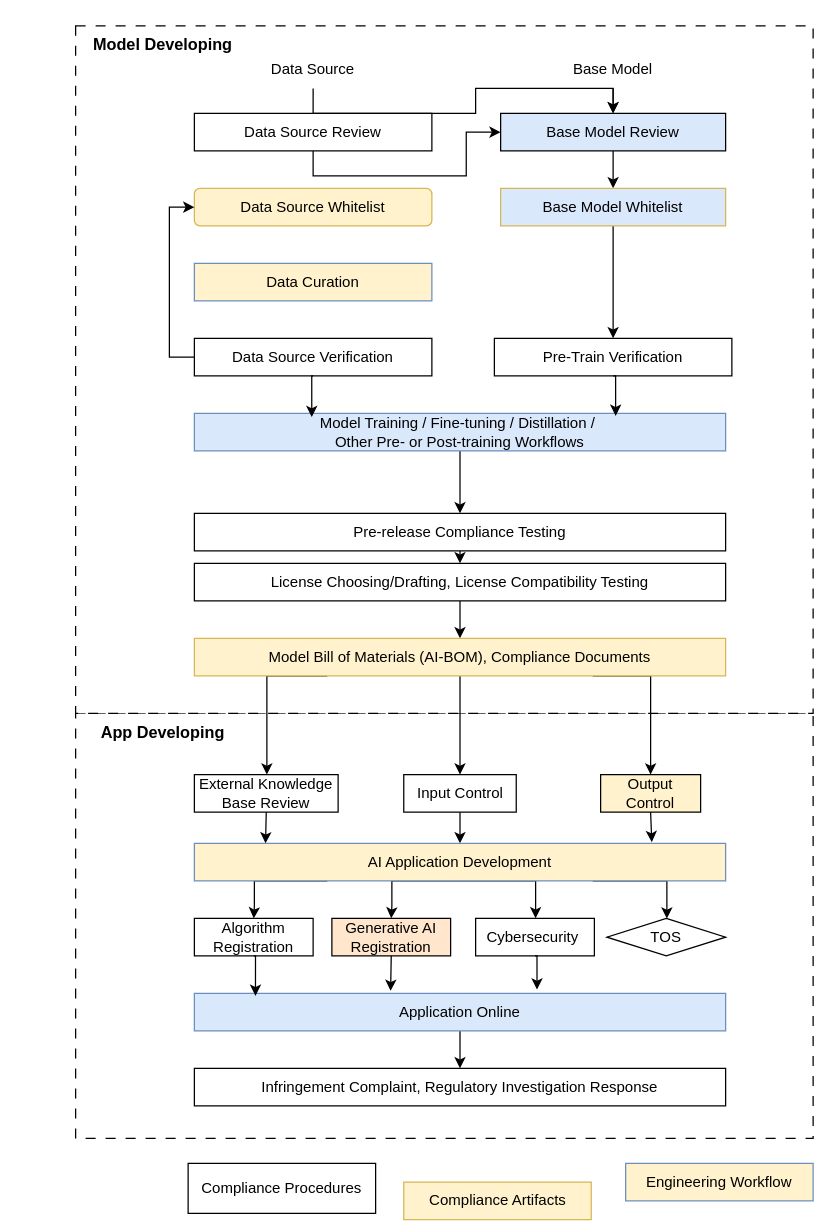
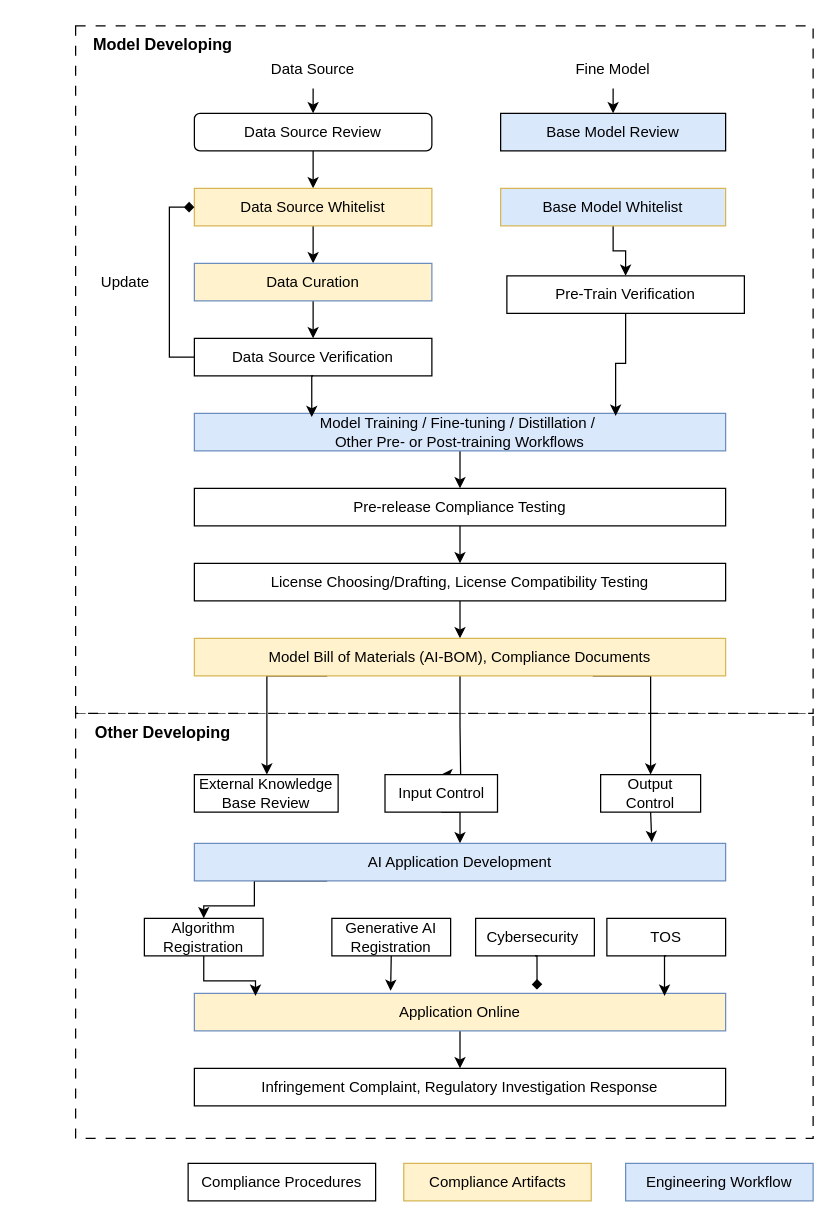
  <mxCell id="0" />
  <mxCell id="1" parent="0" />
  <mxCell id="2" value="" style="rounded=0;whiteSpace=wrap;html=1;dashed=1;dashPattern=8 8;" vertex="1" parent="1"><mxGeometry x="60" y="570" width="590" height="340" as="geometry" /></mxCell>
  <mxCell id="3" value="" style="rounded=0;whiteSpace=wrap;html=1;dashed=1;dashPattern=8 8;" vertex="1" parent="1"><mxGeometry x="60" y="20" width="590" height="550" as="geometry" /></mxCell>
- <mxCell id="4" style="edgeStyle=orthogonalEdgeStyle;rounded=0;orthogonalLoop=1;jettySize=auto;html=1;exitX=0.5;exitY=1;exitDx=0;exitDy=0;" edge="1" parent="1" source="5" target="11"><mxGeometry relative="1" as="geometry" /></mxCell>
+ <mxCell id="4" style="edgeStyle=orthogonalEdgeStyle;rounded=0;orthogonalLoop=1;jettySize=auto;html=1;exitX=0.5;exitY=1;exitDx=0;exitDy=0;entryX=0.5;entryY=0;entryDx=0;entryDy=0;" edge="1" parent="1" source="5" target="9"><mxGeometry relative="1" as="geometry" /></mxCell>
  <mxCell id="5" value="Data Source" style="text;html=1;align=center;verticalAlign=middle;whiteSpace=wrap;rounded=0;" vertex="1" parent="1"><mxGeometry x="140" y="40" width="220" height="30" as="geometry" /></mxCell>
  <mxCell id="6" style="edgeStyle=orthogonalEdgeStyle;rounded=0;orthogonalLoop=1;jettySize=auto;html=1;exitX=0.5;exitY=1;exitDx=0;exitDy=0;entryX=0.5;entryY=0;entryDx=0;entryDy=0;" edge="1" parent="1" source="7" target="11"><mxGeometry relative="1" as="geometry" /></mxCell>
- <mxCell id="7" value="Base Model" style="text;html=1;align=center;verticalAlign=middle;whiteSpace=wrap;rounded=0;" vertex="1" parent="1"><mxGeometry x="390" y="40" width="200" height="30" as="geometry" /></mxCell>
- <mxCell id="8" style="edgeStyle=orthogonalEdgeStyle;rounded=0;orthogonalLoop=1;jettySize=auto;html=1;exitX=0.5;exitY=1;exitDx=0;exitDy=0;" edge="1" parent="1" source="9" target="11"><mxGeometry relative="1" as="geometry" /></mxCell>
- <mxCell id="9" value="Data Source Review" style="rounded=0;whiteSpace=wrap;html=1;" vertex="1" parent="1"><mxGeometry x="155" y="90" width="190" height="30" as="geometry" /></mxCell>
- <mxCell id="10" style="edgeStyle=orthogonalEdgeStyle;rounded=0;orthogonalLoop=1;jettySize=auto;html=1;exitX=0.5;exitY=1;exitDx=0;exitDy=0;entryX=0.5;entryY=0;entryDx=0;entryDy=0;" edge="1" parent="1" source="11" target="15"><mxGeometry relative="1" as="geometry" /></mxCell>
+ <mxCell id="7" value="Fine Model" style="text;html=1;align=center;verticalAlign=middle;whiteSpace=wrap;rounded=0;" vertex="1" parent="1"><mxGeometry x="390" y="40" width="200" height="30" as="geometry" /></mxCell>
+ <mxCell id="8" style="edgeStyle=orthogonalEdgeStyle;rounded=0;orthogonalLoop=1;jettySize=auto;html=1;exitX=0.5;exitY=1;exitDx=0;exitDy=0;entryX=0.5;entryY=0;entryDx=0;entryDy=0;" edge="1" parent="1" source="9" target="13"><mxGeometry relative="1" as="geometry" /></mxCell>
+ <mxCell id="9" value="Data Source Review" style="whiteSpace=wrap;html=1;rounded=1;" vertex="1" parent="1"><mxGeometry x="155" y="90" width="190" height="30" as="geometry" /></mxCell>
  <mxCell id="11" value="Base Model Review" style="rounded=0;whiteSpace=wrap;html=1;fillColor=#dae8fc;" vertex="1" parent="1"><mxGeometry x="400" y="90" width="180" height="30" as="geometry" /></mxCell>
- <mxCell id="13" value="Data Source Whitelist" style="whiteSpace=wrap;html=1;fillColor=#fff2cc;strokeColor=#d6b656;rounded=1;" vertex="1" parent="1"><mxGeometry x="155" y="150" width="190" height="30" as="geometry" /></mxCell>
+ <mxCell id="12" style="edgeStyle=orthogonalEdgeStyle;rounded=0;orthogonalLoop=1;jettySize=auto;html=1;exitX=0.5;exitY=1;exitDx=0;exitDy=0;entryX=0.5;entryY=0;entryDx=0;entryDy=0;" edge="1" parent="1" source="13" target="17"><mxGeometry relative="1" as="geometry" /></mxCell>
+ <mxCell id="13" value="Data Source Whitelist" style="rounded=0;whiteSpace=wrap;html=1;fillColor=#fff2cc;strokeColor=#d6b656;" vertex="1" parent="1"><mxGeometry x="155" y="150" width="190" height="30" as="geometry" /></mxCell>
  <mxCell id="14" style="edgeStyle=orthogonalEdgeStyle;rounded=0;orthogonalLoop=1;jettySize=auto;html=1;exitX=0.5;exitY=1;exitDx=0;exitDy=0;entryX=0.5;entryY=0;entryDx=0;entryDy=0;" edge="1" parent="1" source="15" target="20"><mxGeometry relative="1" as="geometry" /></mxCell>
  <mxCell id="15" value="Base Model Whitelist" style="rounded=0;whiteSpace=wrap;html=1;fillColor=#dae8fc;strokeColor=#d6b656;" vertex="1" parent="1"><mxGeometry x="400" y="150" width="180" height="30" as="geometry" /></mxCell>
+ <mxCell id="16" style="edgeStyle=orthogonalEdgeStyle;rounded=0;orthogonalLoop=1;jettySize=auto;html=1;exitX=0.5;exitY=1;exitDx=0;exitDy=0;entryX=0.5;entryY=0;entryDx=0;entryDy=0;" edge="1" parent="1" source="17" target="19"><mxGeometry relative="1" as="geometry" /></mxCell>
  <mxCell id="17" value="Data Curation" style="rounded=0;whiteSpace=wrap;html=1;fillColor=#fff2cc;strokeColor=#6c8ebf;" vertex="1" parent="1"><mxGeometry x="155" y="210" width="190" height="30" as="geometry" /></mxCell>
- <mxCell id="18" style="edgeStyle=orthogonalEdgeStyle;rounded=0;orthogonalLoop=1;jettySize=auto;html=1;entryX=0;entryY=0.5;entryDx=0;entryDy=0;" edge="1" parent="1" source="19" target="13"><mxGeometry relative="1" as="geometry"><Array as="points"><mxPoint x="135" y="285" /><mxPoint x="135" y="165" /></Array></mxGeometry></mxCell>
+ <mxCell id="18" style="edgeStyle=orthogonalEdgeStyle;rounded=0;orthogonalLoop=1;jettySize=auto;html=1;entryX=0;entryY=0.5;entryDx=0;entryDy=0;endArrow=diamond;" edge="1" parent="1" source="19" target="13"><mxGeometry relative="1" as="geometry"><Array as="points"><mxPoint x="135" y="285" /><mxPoint x="135" y="165" /></Array></mxGeometry></mxCell>
  <mxCell id="19" value="Data Source Verification" style="rounded=0;whiteSpace=wrap;html=1;" vertex="1" parent="1"><mxGeometry x="155" y="270" width="190" height="30" as="geometry" /></mxCell>
- <mxCell id="20" value="Pre-Train Verification" style="rounded=0;whiteSpace=wrap;html=1;" vertex="1" parent="1"><mxGeometry x="395" y="270" width="190" height="30" as="geometry" /></mxCell>
+ <mxCell id="20" value="Pre-Train Verification" style="rounded=0;whiteSpace=wrap;html=1;" vertex="1" parent="1"><mxGeometry x="405" y="220" width="190" height="30" as="geometry" /></mxCell>
+ <mxCell id="21" value="Update" style="text;html=1;align=center;verticalAlign=middle;whiteSpace=wrap;rounded=0;" vertex="1" parent="1"><mxGeometry x="70" y="210" width="60" height="30" as="geometry" /></mxCell>
  <mxCell id="22" style="edgeStyle=orthogonalEdgeStyle;rounded=0;orthogonalLoop=1;jettySize=auto;html=1;exitX=0.5;exitY=1;exitDx=0;exitDy=0;entryX=0.5;entryY=0;entryDx=0;entryDy=0;" edge="1" parent="1" source="23" target="27"><mxGeometry relative="1" as="geometry" /></mxCell>
  <mxCell id="23" value="Model Training / Fine-tuning / Distillation /&amp;nbsp;&lt;div&gt;Other Pre- or Post-training Workflows&lt;/div&gt;" style="rounded=0;whiteSpace=wrap;html=1;fillColor=#dae8fc;strokeColor=#6c8ebf;" vertex="1" parent="1"><mxGeometry x="155" y="330" width="425" height="30" as="geometry" /></mxCell>
  <mxCell id="24" style="edgeStyle=orthogonalEdgeStyle;rounded=0;orthogonalLoop=1;jettySize=auto;html=1;exitX=0.5;exitY=1;exitDx=0;exitDy=0;entryX=0.793;entryY=0.067;entryDx=0;entryDy=0;entryPerimeter=0;" edge="1" parent="1" source="20" target="23"><mxGeometry relative="1" as="geometry" /></mxCell>
  <mxCell id="25" style="edgeStyle=orthogonalEdgeStyle;rounded=0;orthogonalLoop=1;jettySize=auto;html=1;exitX=0.5;exitY=1;exitDx=0;exitDy=0;entryX=0.221;entryY=0.1;entryDx=0;entryDy=0;entryPerimeter=0;" edge="1" parent="1" source="19" target="23"><mxGeometry relative="1" as="geometry" /></mxCell>
  <mxCell id="26" style="edgeStyle=orthogonalEdgeStyle;rounded=0;orthogonalLoop=1;jettySize=auto;html=1;exitX=0.5;exitY=1;exitDx=0;exitDy=0;entryX=0.5;entryY=0;entryDx=0;entryDy=0;" edge="1" parent="1" source="27" target="29"><mxGeometry relative="1" as="geometry" /></mxCell>
- <mxCell id="27" value="Pre-release Compliance Testing" style="rounded=0;whiteSpace=wrap;html=1;" vertex="1" parent="1"><mxGeometry x="155" y="410" width="425" height="30" as="geometry" /></mxCell>
+ <mxCell id="27" value="Pre-release Compliance Testing" style="rounded=0;whiteSpace=wrap;html=1;" vertex="1" parent="1"><mxGeometry x="155" y="390" width="425" height="30" as="geometry" /></mxCell>
  <mxCell id="28" style="edgeStyle=orthogonalEdgeStyle;rounded=0;orthogonalLoop=1;jettySize=auto;html=1;exitX=0.5;exitY=1;exitDx=0;exitDy=0;entryX=0.5;entryY=0;entryDx=0;entryDy=0;" edge="1" parent="1" source="29" target="33"><mxGeometry relative="1" as="geometry" /></mxCell>
  <mxCell id="29" value="License Choosing/Drafting, License Compatibility Testing" style="rounded=0;whiteSpace=wrap;html=1;" vertex="1" parent="1"><mxGeometry x="155" y="450" width="425" height="30" as="geometry" /></mxCell>
  <mxCell id="30" style="edgeStyle=orthogonalEdgeStyle;rounded=0;orthogonalLoop=1;jettySize=auto;html=1;exitX=0.5;exitY=1;exitDx=0;exitDy=0;entryX=0.5;entryY=0;entryDx=0;entryDy=0;" edge="1" parent="1" source="33" target="38"><mxGeometry relative="1" as="geometry"><Array as="points"><mxPoint x="368" y="580" /><mxPoint x="368" y="580" /></Array></mxGeometry></mxCell>
  <mxCell id="31" style="edgeStyle=orthogonalEdgeStyle;rounded=0;orthogonalLoop=1;jettySize=auto;html=1;exitX=0.75;exitY=1;exitDx=0;exitDy=0;entryX=0.5;entryY=0;entryDx=0;entryDy=0;" edge="1" parent="1" source="33" target="36"><mxGeometry relative="1" as="geometry"><Array as="points"><mxPoint x="520" y="540" /></Array></mxGeometry></mxCell>
  <mxCell id="32" style="edgeStyle=orthogonalEdgeStyle;rounded=0;orthogonalLoop=1;jettySize=auto;html=1;exitX=0.25;exitY=1;exitDx=0;exitDy=0;" edge="1" parent="1" source="33" target="35"><mxGeometry relative="1" as="geometry"><Array as="points"><mxPoint x="213" y="540" /></Array></mxGeometry></mxCell>
  <mxCell id="33" value="Model Bill of Materials (AI-BOM), Compliance Documents" style="rounded=0;whiteSpace=wrap;html=1;fillColor=#fff2cc;strokeColor=#d6b656;" vertex="1" parent="1"><mxGeometry x="155" y="510" width="425" height="30" as="geometry" /></mxCell>
  <mxCell id="34" value="Model Developing" style="text;html=1;align=center;verticalAlign=middle;whiteSpace=wrap;rounded=0;fontStyle=1;fontSize=13;" vertex="1" parent="1"><mxGeometry y="20" width="220" height="30" as="geometry" x="20" /></mxCell>
  <mxCell id="35" value="External Knowledge Base Review" style="rounded=0;whiteSpace=wrap;html=1;" vertex="1" parent="1"><mxGeometry x="155" y="619" width="115" height="30" as="geometry" /></mxCell>
- <mxCell id="36" value="Output Control" style="rounded=0;whiteSpace=wrap;html=1;fillColor=#fff2cc;" vertex="1" parent="1"><mxGeometry x="480" y="619" width="80" height="30" as="geometry" /></mxCell>
+ <mxCell id="36" value="Output Control" style="rounded=0;whiteSpace=wrap;html=1;" vertex="1" parent="1"><mxGeometry x="480" y="619" width="80" height="30" as="geometry" /></mxCell>
  <mxCell id="37" style="edgeStyle=orthogonalEdgeStyle;rounded=0;orthogonalLoop=1;jettySize=auto;html=1;exitX=0.5;exitY=1;exitDx=0;exitDy=0;entryX=0.5;entryY=0;entryDx=0;entryDy=0;" edge="1" parent="1" source="38" target="43"><mxGeometry relative="1" as="geometry" /></mxCell>
- <mxCell id="38" value="Input Control" style="rounded=0;whiteSpace=wrap;html=1;" vertex="1" parent="1"><mxGeometry x="322.5" y="619" width="90" height="30" as="geometry" /></mxCell>
+ <mxCell id="38" value="Input Control" style="rounded=0;whiteSpace=wrap;html=1;" vertex="1" parent="1"><mxGeometry x="307.5" y="619" width="90" height="30" as="geometry" /></mxCell>
  <mxCell id="39" style="edgeStyle=orthogonalEdgeStyle;rounded=0;orthogonalLoop=1;jettySize=auto;html=1;exitX=0.25;exitY=1;exitDx=0;exitDy=0;entryX=0.5;entryY=0;entryDx=0;entryDy=0;" edge="1" parent="1" source="43" target="46"><mxGeometry relative="1" as="geometry"><Array as="points"><mxPoint x="203" y="704" /><mxPoint x="203" y="724" /></Array></mxGeometry></mxCell>
- <mxCell id="40" style="edgeStyle=orthogonalEdgeStyle;rounded=0;orthogonalLoop=1;jettySize=auto;html=1;exitX=0.5;exitY=1;exitDx=0;exitDy=0;entryX=0.5;entryY=0;entryDx=0;entryDy=0;" edge="1" parent="1" source="43" target="47"><mxGeometry relative="1" as="geometry"><Array as="points"><mxPoint x="313" y="704" /><mxPoint x="313" y="724" /></Array></mxGeometry></mxCell>
- <mxCell id="41" style="edgeStyle=orthogonalEdgeStyle;rounded=0;orthogonalLoop=1;jettySize=auto;html=1;exitX=0.5;exitY=1;exitDx=0;exitDy=0;" edge="1" parent="1" source="43" target="48"><mxGeometry relative="1" as="geometry"><Array as="points"><mxPoint x="428" y="704" /></Array></mxGeometry></mxCell>
- <mxCell id="42" style="edgeStyle=orthogonalEdgeStyle;rounded=0;orthogonalLoop=1;jettySize=auto;html=1;exitX=0.75;exitY=1;exitDx=0;exitDy=0;" edge="1" parent="1" source="43" target="49"><mxGeometry relative="1" as="geometry"><Array as="points"><mxPoint x="533" y="704" /></Array></mxGeometry></mxCell>
- <mxCell id="43" value="AI Application Development" style="rounded=0;whiteSpace=wrap;html=1;fillColor=#fff2cc;strokeColor=#6c8ebf;" vertex="1" parent="1"><mxGeometry x="155" y="674" width="425" height="30" as="geometry" /></mxCell>
- <mxCell id="44" style="edgeStyle=orthogonalEdgeStyle;rounded=0;orthogonalLoop=1;jettySize=auto;html=1;exitX=0.5;exitY=1;exitDx=0;exitDy=0;entryX=0.134;entryY=0;entryDx=0;entryDy=0;entryPerimeter=0;" edge="1" parent="1" source="35" target="43"><mxGeometry relative="1" as="geometry" /></mxCell>
+ <mxCell id="43" value="AI Application Development" style="rounded=0;whiteSpace=wrap;html=1;fillColor=#dae8fc;strokeColor=#6c8ebf;" vertex="1" parent="1"><mxGeometry x="155" y="674" width="425" height="30" as="geometry" /></mxCell>
  <mxCell id="45" style="edgeStyle=orthogonalEdgeStyle;rounded=0;orthogonalLoop=1;jettySize=auto;html=1;exitX=0.5;exitY=1;exitDx=0;exitDy=0;entryX=0.861;entryY=-0.033;entryDx=0;entryDy=0;entryPerimeter=0;" edge="1" parent="1" source="36" target="43"><mxGeometry relative="1" as="geometry" /></mxCell>
- <mxCell id="46" value="Algorithm Registration" style="rounded=0;whiteSpace=wrap;html=1;" vertex="1" parent="1"><mxGeometry x="155" y="734" width="95" height="30" as="geometry" /></mxCell>
- <mxCell id="47" value="Generative AI Registration" style="rounded=0;whiteSpace=wrap;html=1;fillColor=#ffe6cc;" vertex="1" parent="1"><mxGeometry x="265" y="734" width="95" height="30" as="geometry" /></mxCell>
+ <mxCell id="46" value="Algorithm Registration" style="rounded=0;whiteSpace=wrap;html=1;" vertex="1" parent="1"><mxGeometry x="115" y="734" width="95" height="30" as="geometry" /></mxCell>
+ <mxCell id="47" value="Generative AI Registration" style="rounded=0;whiteSpace=wrap;html=1;" vertex="1" parent="1"><mxGeometry x="265" y="734" width="95" height="30" as="geometry" /></mxCell>
  <mxCell id="48" value="Cybersecurity&amp;nbsp;" style="rounded=0;whiteSpace=wrap;html=1;" vertex="1" parent="1"><mxGeometry x="380" y="734" width="95" height="30" as="geometry" /></mxCell>
- <mxCell id="49" value="TOS" style="rhombus;whiteSpace=wrap;html=1;" vertex="1" parent="1"><mxGeometry x="485" y="734" width="95" height="30" as="geometry" /></mxCell>
+ <mxCell id="49" value="TOS" style="rounded=0;whiteSpace=wrap;html=1;" vertex="1" parent="1"><mxGeometry x="485" y="734" width="95" height="30" as="geometry" /></mxCell>
  <mxCell id="50" style="edgeStyle=orthogonalEdgeStyle;rounded=0;orthogonalLoop=1;jettySize=auto;html=1;exitX=0.5;exitY=1;exitDx=0;exitDy=0;entryX=0.5;entryY=0;entryDx=0;entryDy=0;" edge="1" parent="1" source="51" target="56"><mxGeometry relative="1" as="geometry" /></mxCell>
- <mxCell id="51" value="Application Online" style="rounded=0;whiteSpace=wrap;html=1;fillColor=#dae8fc;strokeColor=#6c8ebf;" vertex="1" parent="1"><mxGeometry x="155" y="794" width="425" height="30" as="geometry" /></mxCell>
+ <mxCell id="51" value="Application Online" style="rounded=0;whiteSpace=wrap;html=1;fillColor=#fff2cc;strokeColor=#6c8ebf;" vertex="1" parent="1"><mxGeometry x="155" y="794" width="425" height="30" as="geometry" /></mxCell>
  <mxCell id="52" style="edgeStyle=orthogonalEdgeStyle;rounded=0;orthogonalLoop=1;jettySize=auto;html=1;exitX=0.5;exitY=1;exitDx=0;exitDy=0;entryX=0.115;entryY=0.067;entryDx=0;entryDy=0;entryPerimeter=0;" edge="1" parent="1" source="46" target="51"><mxGeometry relative="1" as="geometry" /></mxCell>
  <mxCell id="53" style="edgeStyle=orthogonalEdgeStyle;rounded=0;orthogonalLoop=1;jettySize=auto;html=1;exitX=0.5;exitY=1;exitDx=0;exitDy=0;" edge="1" parent="1" source="47"><mxGeometry relative="1" as="geometry"><mxPoint x="312" y="792" as="targetPoint" /></mxGeometry></mxCell>
- <mxCell id="54" style="edgeStyle=orthogonalEdgeStyle;rounded=0;orthogonalLoop=1;jettySize=auto;html=1;exitX=0.5;exitY=1;exitDx=0;exitDy=0;entryX=0.645;entryY=-0.1;entryDx=0;entryDy=0;entryPerimeter=0;" edge="1" parent="1" source="48" target="51"><mxGeometry relative="1" as="geometry" /></mxCell>
+ <mxCell id="54" style="edgeStyle=orthogonalEdgeStyle;rounded=0;orthogonalLoop=1;jettySize=auto;html=1;exitX=0.5;exitY=1;exitDx=0;exitDy=0;entryX=0.645;entryY=-0.1;entryDx=0;entryDy=0;entryPerimeter=0;endArrow=diamond;" edge="1" parent="1" source="48" target="51"><mxGeometry relative="1" as="geometry" /></mxCell>
+ <mxCell id="55" style="edgeStyle=orthogonalEdgeStyle;rounded=0;orthogonalLoop=1;jettySize=auto;html=1;exitX=0.5;exitY=1;exitDx=0;exitDy=0;entryX=0.885;entryY=0.067;entryDx=0;entryDy=0;entryPerimeter=0;" edge="1" parent="1" source="49" target="51"><mxGeometry relative="1" as="geometry" /></mxCell>
  <mxCell id="56" value="Infringement Complaint, Regulatory Investigation Response" style="rounded=0;whiteSpace=wrap;html=1;" vertex="1" parent="1"><mxGeometry x="155" y="854" width="425" height="30" as="geometry" /></mxCell>
- <mxCell id="57" value="App Developing" style="text;html=1;align=center;verticalAlign=middle;whiteSpace=wrap;rounded=0;fontStyle=1;fontSize=13;" vertex="1" parent="1"><mxGeometry y="570" width="220" height="30" as="geometry" x="20" /></mxCell>
- <mxCell id="58" value="Compliance Procedures" style="rounded=0;whiteSpace=wrap;html=1;" vertex="1" parent="1"><mxGeometry x="150" y="930" width="150" height="40" as="geometry" /></mxCell>
- <mxCell id="59" value="Compliance Artifacts" style="rounded=0;whiteSpace=wrap;html=1;fillColor=#fff2cc;strokeColor=#d6b656;" vertex="1" parent="1"><mxGeometry x="322.5" y="945" width="150" height="30" as="geometry" /></mxCell>
- <mxCell id="60" value="Engineering Workflow" style="rounded=0;whiteSpace=wrap;html=1;fillColor=#fff2cc;strokeColor=#6c8ebf;" vertex="1" parent="1"><mxGeometry x="500" y="930" width="150" height="30" as="geometry" /></mxCell>
+ <mxCell id="57" value="Other Developing" style="text;html=1;align=center;verticalAlign=middle;whiteSpace=wrap;rounded=0;fontStyle=1;fontSize=13;" vertex="1" parent="1"><mxGeometry y="570" width="220" height="30" as="geometry" x="20" /></mxCell>
+ <mxCell id="58" value="Compliance Procedures" style="rounded=0;whiteSpace=wrap;html=1;" vertex="1" parent="1"><mxGeometry x="150" y="930" width="150" height="30" as="geometry" /></mxCell>
+ <mxCell id="59" value="Compliance Artifacts" style="rounded=0;whiteSpace=wrap;html=1;fillColor=#fff2cc;strokeColor=#d6b656;" vertex="1" parent="1"><mxGeometry x="322.5" y="930" width="150" height="30" as="geometry" /></mxCell>
+ <mxCell id="60" value="Engineering Workflow" style="rounded=0;whiteSpace=wrap;html=1;fillColor=#dae8fc;strokeColor=#6c8ebf;" vertex="1" parent="1"><mxGeometry x="500" y="930" width="150" height="30" as="geometry" /></mxCell>
